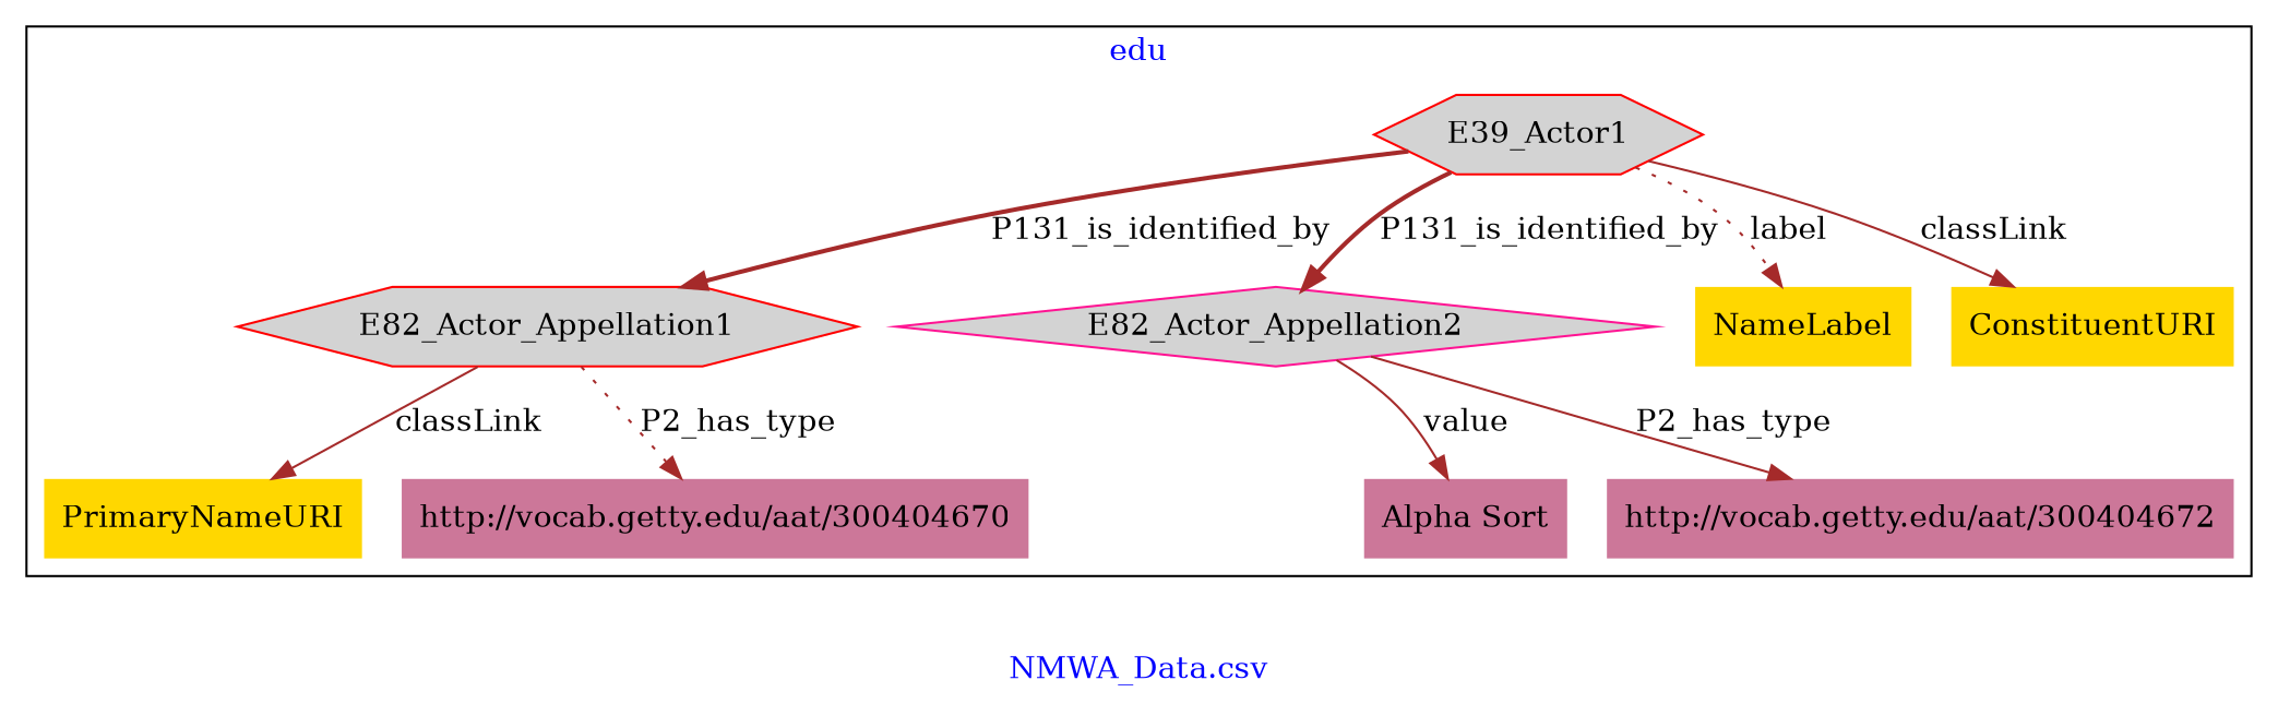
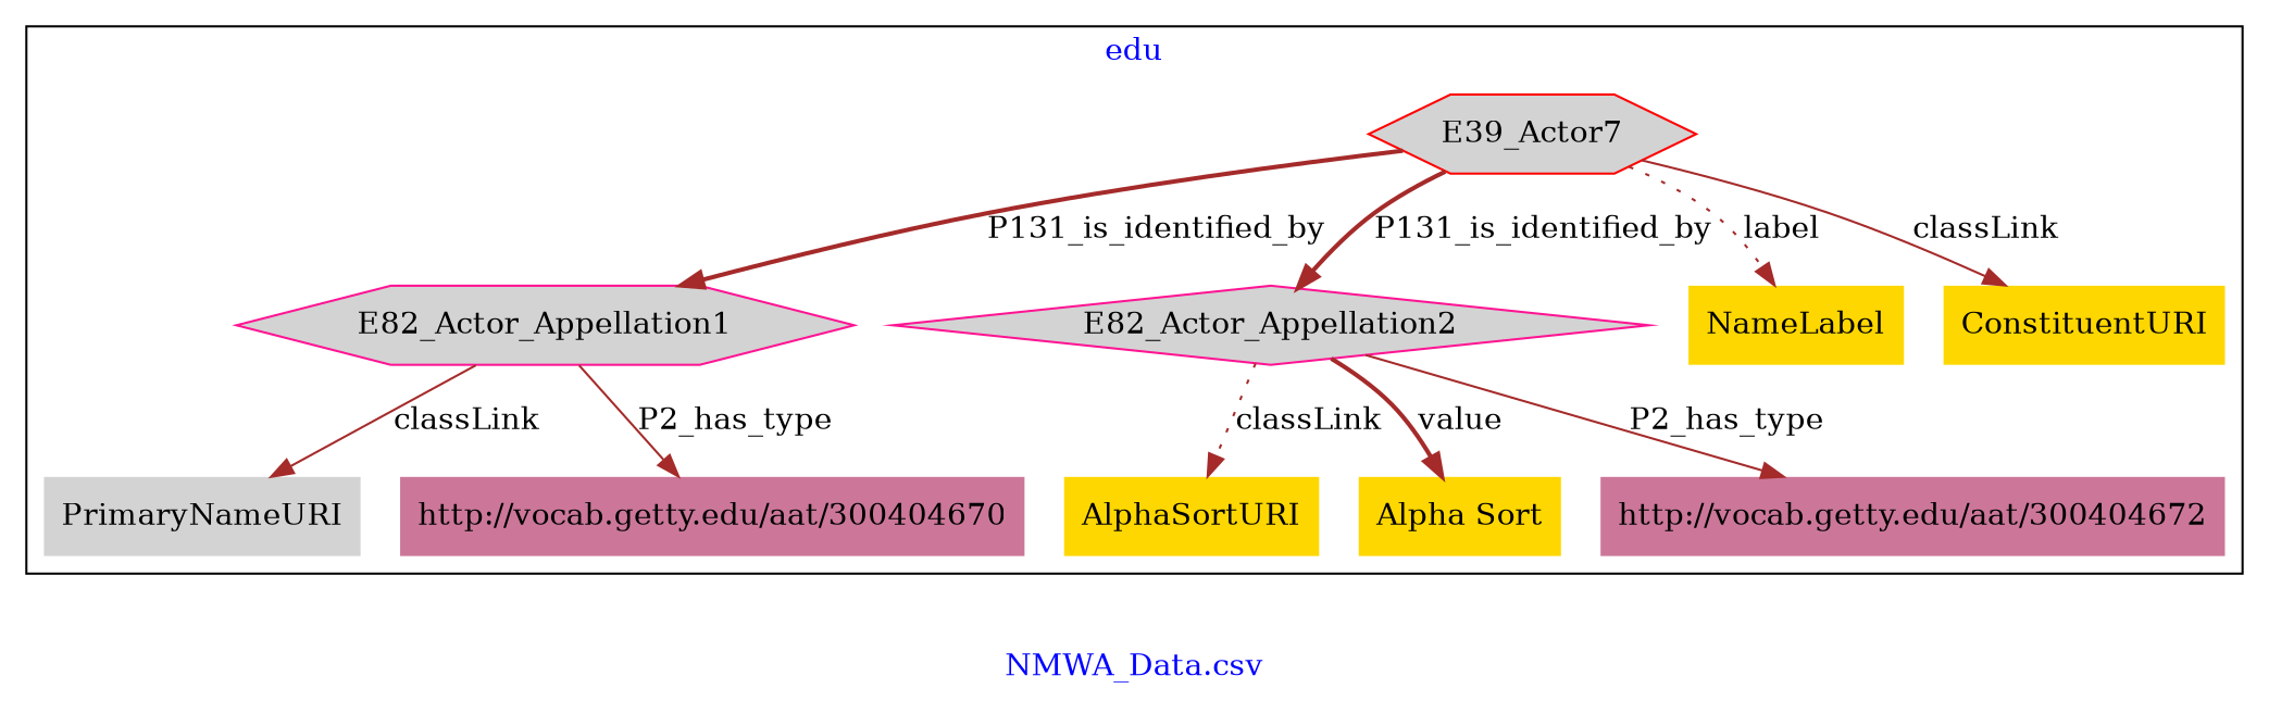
  digraph {
    fontcolor=blue
    label="NMWA_Data.csv"
    remincross=true
    node [color=red fillcolor=gold shape=plaintext style=filled]
    edge [color=brown fontcolor=black style=solid]
-   n1 [fillcolor=lightgray label=E39_Actor1 shape=hexagon]
-   n2 [fillcolor=lightgray label=E82_Actor_Appellation1 shape=hexagon]
+   n1 [fillcolor=lightgray label=E39_Actor7 shape=hexagon]
+   n2 [color=deeppink fillcolor=lightgray label=E82_Actor_Appellation1 shape=hexagon]
    n3 [color=deeppink fillcolor=lightgray label=E82_Actor_Appellation2 shape=diamond]
+   n4 [color=deeppink label=AlphaSortURI]
    n5 [label=NameLabel]
-   n6 [color=deeppink label=PrimaryNameURI]
-   n7 [fillcolor="#CC7799" label="Alpha Sort"]
+   n6 [color=deeppink fillcolor=lightgray label=PrimaryNameURI]
+   n7 [label="Alpha Sort"]
    n8 [color=deeppink label=ConstituentURI]
    n9 [fillcolor="#CC7799" label="http://vocab.getty.edu/aat/300404672"]
    n10 [fillcolor="#CC7799" label="http://vocab.getty.edu/aat/300404670"]
    subgraph cluster_1 {
      label=edu
      n1
      n2
      n3
+     n4
      n5
      n6
      n7
      n8
      n9
      n10
    }
    n1 -> n2 [label=P131_is_identified_by style=bold]
    n1 -> n3 [label=P131_is_identified_by style=bold]
    n1 -> n5 [label=label style=dotted]
    n1 -> n8 [label=classLink]
    n2 -> n6 [label=classLink]
-   n2 -> n10 [label=P2_has_type style=dotted]
-   n3 -> n7 [label=value]
+   n2 -> n10 [label=P2_has_type]
+   n3 -> n4 [label=classLink style=dotted]
+   n3 -> n7 [label=value style=bold]
    n3 -> n9 [label=P2_has_type]
  }
